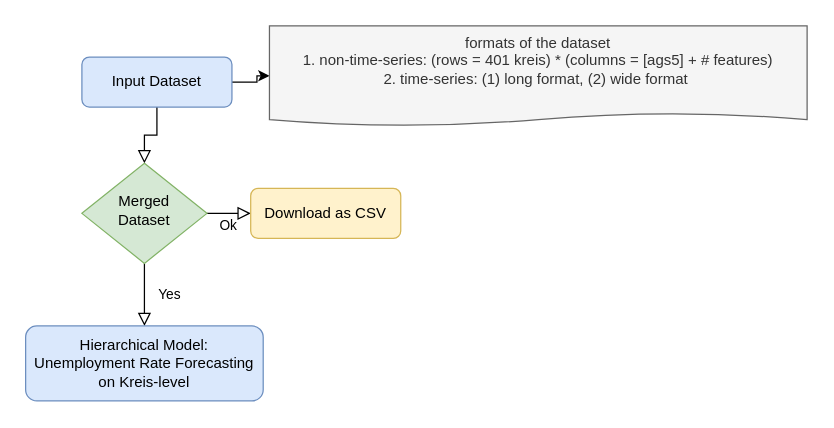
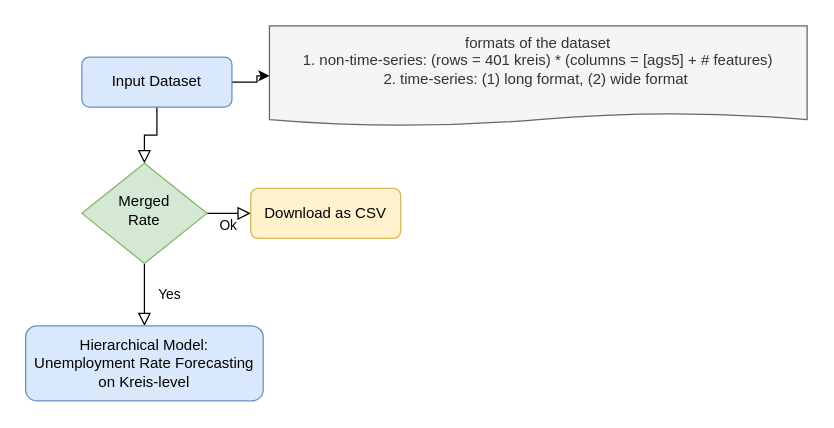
  <mxCell id="0" />
  <mxCell id="1" parent="0" />
  <mxCell id="2" value="" style="rounded=0;html=1;jettySize=auto;orthogonalLoop=1;fontSize=11;endArrow=block;endFill=0;endSize=8;strokeWidth=1;shadow=0;labelBackgroundColor=none;edgeStyle=orthogonalEdgeStyle;" edge="1" parent="1" source="4" target="7"><mxGeometry relative="1" as="geometry" /></mxCell>
  <mxCell id="3" value="" style="edgeStyle=orthogonalEdgeStyle;rounded=0;orthogonalLoop=1;jettySize=auto;html=1;" edge="1" parent="1" source="4" target="10"><mxGeometry relative="1" as="geometry" /></mxCell>
  <mxCell id="4" value="Input Dataset" style="rounded=1;whiteSpace=wrap;html=1;fontSize=12;glass=0;strokeWidth=1;shadow=0;fillColor=#dae8fc;strokeColor=#6c8ebf;" vertex="1" parent="1"><mxGeometry x="65" y="45" width="120" height="40" as="geometry" /></mxCell>
  <mxCell id="5" value="Yes" style="rounded=0;html=1;jettySize=auto;orthogonalLoop=1;fontSize=11;endArrow=block;endFill=0;endSize=8;strokeWidth=1;shadow=0;labelBackgroundColor=none;edgeStyle=orthogonalEdgeStyle;entryX=0.5;entryY=0;entryDx=0;entryDy=0;" edge="1" parent="1" source="7" target="9"><mxGeometry y="20" relative="1" as="geometry"><mxPoint as="offset" /><mxPoint x="115" y="250" as="targetPoint" /></mxGeometry></mxCell>
  <mxCell id="6" value="Ok" style="edgeStyle=orthogonalEdgeStyle;rounded=0;html=1;jettySize=auto;orthogonalLoop=1;fontSize=11;endArrow=block;endFill=0;endSize=8;strokeWidth=1;shadow=0;labelBackgroundColor=none;" edge="1" parent="1" source="7" target="8"><mxGeometry y="10" relative="1" as="geometry"><mxPoint as="offset" /></mxGeometry></mxCell>
- <mxCell id="7" value="Merged&lt;br&gt;Dataset" style="rhombus;whiteSpace=wrap;html=1;shadow=0;fontFamily=Helvetica;fontSize=12;align=center;strokeWidth=1;spacing=6;spacingTop=-4;fillColor=#d5e8d4;strokeColor=#82b366;" vertex="1" parent="1"><mxGeometry x="65" y="130" width="100" height="80" as="geometry" /></mxCell>
+ <mxCell id="7" value="Merged&lt;br&gt;Rate" style="rhombus;whiteSpace=wrap;html=1;shadow=0;fontFamily=Helvetica;fontSize=12;align=center;strokeWidth=1;spacing=6;spacingTop=-4;fillColor=#d5e8d4;strokeColor=#82b366;" vertex="1" parent="1"><mxGeometry x="65" y="130" width="100" height="80" as="geometry" /></mxCell>
  <mxCell id="8" value="Download as CSV" style="rounded=1;whiteSpace=wrap;html=1;fontSize=12;glass=0;strokeWidth=1;shadow=0;fillColor=#fff2cc;strokeColor=#d6b656;" vertex="1" parent="1"><mxGeometry x="200" y="150" width="120" height="40" as="geometry" /></mxCell>
  <mxCell id="9" value="Hierarchical Model:&lt;br&gt;Unemployment Rate Forecasting&lt;br&gt;on Kreis-level" style="rounded=1;whiteSpace=wrap;html=1;fontSize=12;glass=0;strokeWidth=1;shadow=0;fillColor=#dae8fc;strokeColor=#6c8ebf;" vertex="1" parent="1"><mxGeometry x="20" y="260" width="190" height="60" as="geometry" /></mxCell>
  <mxCell id="10" value="formats of the dataset&lt;br&gt;1. non-time-series: (rows = 401 kreis) * (columns = [ags5] + # features)&lt;br&gt;2. time-series: (1) long format, (2) wide format&amp;nbsp;&lt;br&gt;&amp;nbsp;" style="shape=document;whiteSpace=wrap;html=1;boundedLbl=1;rounded=1;shadow=0;strokeWidth=1;glass=0;size=0.125;fillColor=#f5f5f5;strokeColor=#666666;fontColor=#333333;" vertex="1" parent="1"><mxGeometry x="215" y="20" width="430" height="80" as="geometry" /></mxCell>
